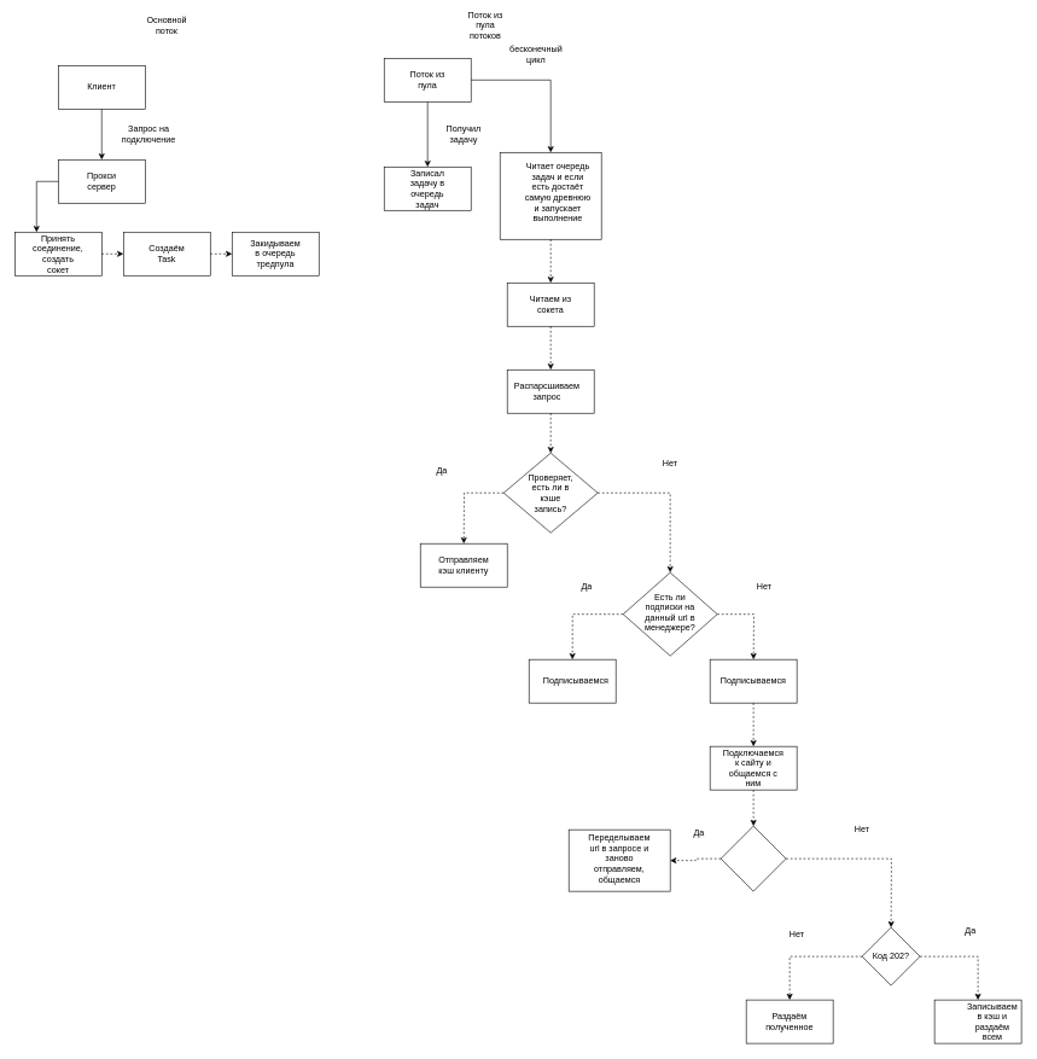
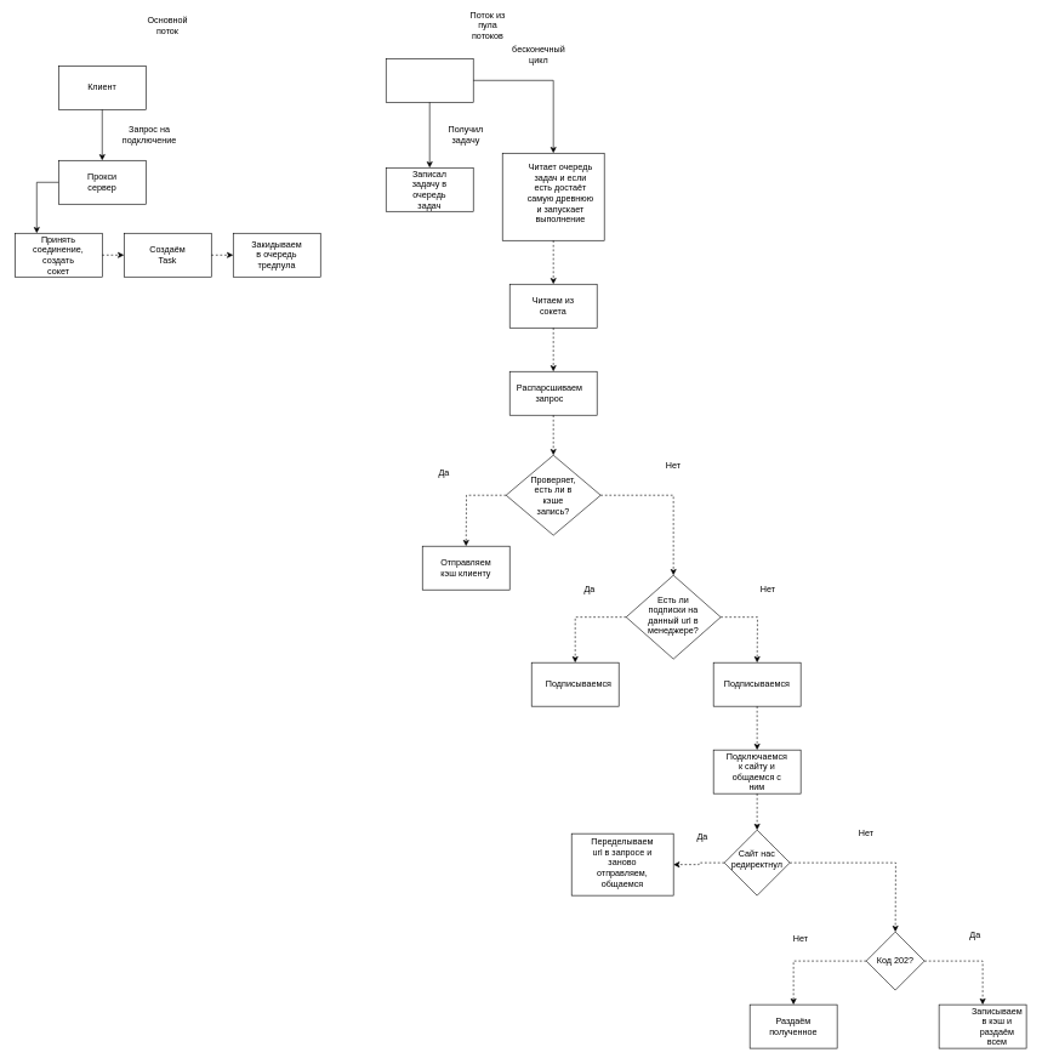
  <mxCell id="0" />
  <mxCell id="1" parent="0" />
  <mxCell id="2" value="" style="rounded=0;whiteSpace=wrap;html=1;" vertex="1" parent="1"><mxGeometry x="80" y="90" width="120" height="60" as="geometry" /></mxCell>
  <mxCell id="3" value="Клиент" style="text;html=1;align=center;verticalAlign=middle;whiteSpace=wrap;rounded=0;" vertex="1" parent="1"><mxGeometry x="110" y="105" width="60" height="30" as="geometry" /></mxCell>
  <mxCell id="4" value="" style="rounded=0;whiteSpace=wrap;html=1;" vertex="1" parent="1"><mxGeometry x="80" y="220" width="120" height="60" as="geometry" /></mxCell>
  <mxCell id="5" value="" style="endArrow=classic;html=1;rounded=0;exitX=0.5;exitY=1;exitDx=0;exitDy=0;entryX=0.5;entryY=0;entryDx=0;entryDy=0;" edge="1" parent="1" source="2" target="4"><mxGeometry width="50" height="50" relative="1" as="geometry"><mxPoint x="510" y="320" as="sourcePoint" /><mxPoint x="560" y="270" as="targetPoint" /></mxGeometry></mxCell>
  <mxCell id="6" value="Запрос на подключение" style="text;html=1;align=center;verticalAlign=middle;whiteSpace=wrap;rounded=0;" vertex="1" parent="1"><mxGeometry x="160" y="170" width="90" height="30" as="geometry" /></mxCell>
  <mxCell id="7" value="Прокси сервер" style="text;html=1;align=center;verticalAlign=middle;whiteSpace=wrap;rounded=0;" vertex="1" parent="1"><mxGeometry x="110" y="235" width="60" height="30" as="geometry" /></mxCell>
  <mxCell id="8" value="" style="rounded=0;whiteSpace=wrap;html=1;" vertex="1" parent="1"><mxGeometry x="20" y="320" width="120" height="60" as="geometry" /></mxCell>
  <mxCell id="9" value="Принять соединение, создать сокет" style="text;html=1;align=center;verticalAlign=middle;whiteSpace=wrap;rounded=0;" vertex="1" parent="1"><mxGeometry x="50" y="335" width="60" height="30" as="geometry" /></mxCell>
  <mxCell id="10" value="" style="rounded=0;whiteSpace=wrap;html=1;" vertex="1" parent="1"><mxGeometry x="170" y="320" width="120" height="60" as="geometry" /></mxCell>
  <mxCell id="11" value="Создаём Task" style="text;html=1;align=center;verticalAlign=middle;whiteSpace=wrap;rounded=0;" vertex="1" parent="1"><mxGeometry x="200" y="335" width="60" height="30" as="geometry" /></mxCell>
  <mxCell id="12" value="Text" style="text;html=1;align=center;verticalAlign=middle;whiteSpace=wrap;rounded=0;" vertex="1" parent="1"><mxGeometry x="350" y="335" width="60" height="30" as="geometry" /></mxCell>
  <mxCell id="13" value="" style="rounded=0;whiteSpace=wrap;html=1;" vertex="1" parent="1"><mxGeometry x="320" y="320" width="120" height="60" as="geometry" /></mxCell>
  <mxCell id="14" value="Закидываем в очередь тредпула" style="text;html=1;align=center;verticalAlign=middle;whiteSpace=wrap;rounded=0;" vertex="1" parent="1"><mxGeometry x="350" y="335" width="60" height="30" as="geometry" /></mxCell>
  <mxCell id="15" value="" style="endArrow=classic;html=1;rounded=0;exitX=0;exitY=0.5;exitDx=0;exitDy=0;entryX=0.25;entryY=0;entryDx=0;entryDy=0;edgeStyle=orthogonalEdgeStyle;" edge="1" parent="1" source="4" target="8"><mxGeometry width="50" height="50" relative="1" as="geometry"><mxPoint x="510" y="320" as="sourcePoint" /><mxPoint x="560" y="270" as="targetPoint" /></mxGeometry></mxCell>
  <mxCell id="16" value="" style="endArrow=classic;html=1;rounded=0;exitX=1;exitY=0.5;exitDx=0;exitDy=0;entryX=0;entryY=0.5;entryDx=0;entryDy=0;dashed=1;" edge="1" parent="1" source="8" target="10"><mxGeometry width="50" height="50" relative="1" as="geometry"><mxPoint x="510" y="320" as="sourcePoint" /><mxPoint x="560" y="270" as="targetPoint" /></mxGeometry></mxCell>
  <mxCell id="17" value="" style="endArrow=classic;html=1;rounded=0;exitX=1;exitY=0.5;exitDx=0;exitDy=0;entryX=0;entryY=0.5;entryDx=0;entryDy=0;strokeColor=default;dashed=1;" edge="1" parent="1" source="10" target="13"><mxGeometry width="50" height="50" relative="1" as="geometry"><mxPoint x="510" y="320" as="sourcePoint" /><mxPoint x="560" y="270" as="targetPoint" /></mxGeometry></mxCell>
  <mxCell id="18" value="Основной поток" style="text;html=1;align=center;verticalAlign=middle;whiteSpace=wrap;rounded=0;" vertex="1" parent="1"><mxGeometry x="200" y="20" width="60" height="30" as="geometry" /></mxCell>
  <mxCell id="19" value="Поток из пула потоков" style="text;html=1;align=center;verticalAlign=middle;whiteSpace=wrap;rounded=0;" vertex="1" parent="1"><mxGeometry x="640" y="20" width="60" height="30" as="geometry" /></mxCell>
  <mxCell id="20" value="" style="rounded=0;whiteSpace=wrap;html=1;" vertex="1" parent="1"><mxGeometry x="530" y="80" width="120" height="60" as="geometry" /></mxCell>
- <mxCell id="21" value="Поток из пула" style="text;html=1;align=center;verticalAlign=middle;whiteSpace=wrap;rounded=0;" vertex="1" parent="1"><mxGeometry x="560" y="95" width="60" height="30" as="geometry" /></mxCell>
  <mxCell id="22" value="" style="endArrow=classic;html=1;rounded=0;exitX=0.5;exitY=1;exitDx=0;exitDy=0;" edge="1" parent="1" source="20" target="23"><mxGeometry width="50" height="50" relative="1" as="geometry"><mxPoint x="510" y="320" as="sourcePoint" /><mxPoint x="590" y="260" as="targetPoint" /></mxGeometry></mxCell>
  <mxCell id="23" value="" style="rounded=0;whiteSpace=wrap;html=1;" vertex="1" parent="1"><mxGeometry x="530" y="230" width="120" height="60" as="geometry" /></mxCell>
  <mxCell id="24" value="Получил задачу" style="text;html=1;align=center;verticalAlign=middle;whiteSpace=wrap;rounded=0;" vertex="1" parent="1"><mxGeometry x="610" y="170" width="60" height="30" as="geometry" /></mxCell>
  <mxCell id="25" value="Записал задачу в очередь задач" style="text;html=1;align=center;verticalAlign=middle;whiteSpace=wrap;rounded=0;" vertex="1" parent="1"><mxGeometry x="560" y="245" width="60" height="30" as="geometry" /></mxCell>
  <mxCell id="26" value="" style="rounded=0;whiteSpace=wrap;html=1;" vertex="1" parent="1"><mxGeometry x="690" y="210" width="140" height="120" as="geometry" /></mxCell>
  <mxCell id="27" value="Читает очередь задач и если есть достаёт самую древнюю и запускает выполнение" style="text;html=1;align=center;verticalAlign=middle;whiteSpace=wrap;rounded=0;" vertex="1" parent="1"><mxGeometry x="720" y="250" width="100" height="30" as="geometry" /></mxCell>
  <mxCell id="28" value="" style="endArrow=classic;html=1;rounded=0;exitX=1;exitY=0.5;exitDx=0;exitDy=0;entryX=0.5;entryY=0;entryDx=0;entryDy=0;edgeStyle=orthogonalEdgeStyle;" edge="1" parent="1" source="20" target="26"><mxGeometry width="50" height="50" relative="1" as="geometry"><mxPoint x="510" y="320" as="sourcePoint" /><mxPoint x="560" y="270" as="targetPoint" /></mxGeometry></mxCell>
  <mxCell id="29" value="бесконечный цикл" style="text;html=1;align=center;verticalAlign=middle;whiteSpace=wrap;rounded=0;" vertex="1" parent="1"><mxGeometry x="710" y="60" width="60" height="30" as="geometry" /></mxCell>
  <mxCell id="30" value="" style="endArrow=classic;html=1;rounded=0;exitX=0.5;exitY=1;exitDx=0;exitDy=0;dashed=1;" edge="1" parent="1" source="26"><mxGeometry width="50" height="50" relative="1" as="geometry"><mxPoint x="510" y="320" as="sourcePoint" /><mxPoint x="760" y="390" as="targetPoint" /></mxGeometry></mxCell>
  <mxCell id="31" value="" style="rounded=0;whiteSpace=wrap;html=1;" vertex="1" parent="1"><mxGeometry x="700" y="390" width="120" height="60" as="geometry" /></mxCell>
  <mxCell id="32" value="Читаем из сокета" style="text;html=1;align=center;verticalAlign=middle;whiteSpace=wrap;rounded=0;" vertex="1" parent="1"><mxGeometry x="730" y="405" width="60" height="30" as="geometry" /></mxCell>
  <mxCell id="33" value="" style="endArrow=classic;html=1;rounded=0;exitX=0.5;exitY=1;exitDx=0;exitDy=0;dashed=1;" edge="1" parent="1"><mxGeometry width="50" height="50" relative="1" as="geometry"><mxPoint x="760" y="450" as="sourcePoint" /><mxPoint x="760" y="510" as="targetPoint" /></mxGeometry></mxCell>
  <mxCell id="34" value="" style="rounded=0;whiteSpace=wrap;html=1;" vertex="1" parent="1"><mxGeometry x="700" y="510" width="120" height="60" as="geometry" /></mxCell>
  <mxCell id="35" value="Распарсшиваем запрос" style="text;html=1;align=center;verticalAlign=middle;whiteSpace=wrap;rounded=0;" vertex="1" parent="1"><mxGeometry x="720" y="525" width="70" height="30" as="geometry" /></mxCell>
  <mxCell id="36" value="" style="rhombus;whiteSpace=wrap;html=1;" vertex="1" parent="1"><mxGeometry x="695" y="625" width="130" height="110" as="geometry" /></mxCell>
  <mxCell id="37" value="Проверяет, есть ли в кэше запись?" style="text;html=1;align=center;verticalAlign=middle;whiteSpace=wrap;rounded=0;" vertex="1" parent="1"><mxGeometry x="730" y="665" width="60" height="30" as="geometry" /></mxCell>
  <mxCell id="38" value="" style="endArrow=classic;html=1;rounded=0;exitX=0.5;exitY=1;exitDx=0;exitDy=0;entryX=0.5;entryY=0;entryDx=0;entryDy=0;dashed=1;" edge="1" parent="1" source="34" target="36"><mxGeometry width="50" height="50" relative="1" as="geometry"><mxPoint x="510" y="700" as="sourcePoint" /><mxPoint x="560" y="650" as="targetPoint" /></mxGeometry></mxCell>
  <mxCell id="39" value="" style="endArrow=classic;html=1;rounded=0;exitX=0;exitY=0.5;exitDx=0;exitDy=0;edgeStyle=orthogonalEdgeStyle;dashed=1;" edge="1" parent="1" source="36"><mxGeometry width="50" height="50" relative="1" as="geometry"><mxPoint x="510" y="700" as="sourcePoint" /><mxPoint x="640" y="750" as="targetPoint" /></mxGeometry></mxCell>
  <mxCell id="40" value="" style="rounded=0;whiteSpace=wrap;html=1;" vertex="1" parent="1"><mxGeometry x="580" y="750" width="120" height="60" as="geometry" /></mxCell>
  <mxCell id="41" value="Отправляем кэш клиенту" style="text;html=1;align=center;verticalAlign=middle;whiteSpace=wrap;rounded=0;" vertex="1" parent="1"><mxGeometry x="610" y="765" width="60" height="30" as="geometry" /></mxCell>
  <mxCell id="42" value="" style="endArrow=classic;html=1;rounded=0;exitX=1;exitY=0.5;exitDx=0;exitDy=0;dashed=1;edgeStyle=orthogonalEdgeStyle;entryX=0.5;entryY=0;entryDx=0;entryDy=0;" edge="1" parent="1" source="36" target="43"><mxGeometry width="50" height="50" relative="1" as="geometry"><mxPoint x="510" y="700" as="sourcePoint" /><mxPoint x="920" y="790" as="targetPoint" /></mxGeometry></mxCell>
  <mxCell id="43" value="" style="rhombus;whiteSpace=wrap;html=1;" vertex="1" parent="1"><mxGeometry x="860" y="790" width="130" height="115" as="geometry" /></mxCell>
  <mxCell id="44" value="Есть ли подписки на данный url в менеджере?" style="text;html=1;align=center;verticalAlign=middle;whiteSpace=wrap;rounded=0;" vertex="1" parent="1"><mxGeometry x="895" y="830" width="60" height="30" as="geometry" /></mxCell>
  <mxCell id="45" value="" style="endArrow=classic;html=1;rounded=0;exitX=0;exitY=0.5;exitDx=0;exitDy=0;edgeStyle=orthogonalEdgeStyle;dashed=1;" edge="1" parent="1" source="43" target="46"><mxGeometry width="50" height="50" relative="1" as="geometry"><mxPoint x="510" y="860" as="sourcePoint" /><mxPoint x="790" y="940" as="targetPoint" /></mxGeometry></mxCell>
  <mxCell id="46" value="" style="rounded=0;whiteSpace=wrap;html=1;" vertex="1" parent="1"><mxGeometry x="730" y="910" width="120" height="60" as="geometry" /></mxCell>
  <mxCell id="47" value="Подписываемся" style="text;html=1;align=center;verticalAlign=middle;whiteSpace=wrap;rounded=0;" vertex="1" parent="1"><mxGeometry x="765" y="925" width="60" height="30" as="geometry" /></mxCell>
  <mxCell id="48" value="" style="endArrow=classic;html=1;rounded=0;exitX=1;exitY=0.5;exitDx=0;exitDy=0;edgeStyle=orthogonalEdgeStyle;dashed=1;" edge="1" parent="1" source="43"><mxGeometry width="50" height="50" relative="1" as="geometry"><mxPoint x="510" y="860" as="sourcePoint" /><mxPoint x="1040" y="910" as="targetPoint" /></mxGeometry></mxCell>
  <mxCell id="49" value="" style="rounded=0;whiteSpace=wrap;html=1;" vertex="1" parent="1"><mxGeometry x="980" y="910" width="120" height="60" as="geometry" /></mxCell>
  <mxCell id="50" value="Подписываемся" style="text;html=1;align=center;verticalAlign=middle;whiteSpace=wrap;rounded=0;" vertex="1" parent="1"><mxGeometry x="1010" y="925" width="60" height="30" as="geometry" /></mxCell>
  <mxCell id="51" value="" style="rounded=0;whiteSpace=wrap;html=1;" vertex="1" parent="1"><mxGeometry x="980" y="1030" width="120" height="60" as="geometry" /></mxCell>
  <mxCell id="52" value="" style="endArrow=classic;html=1;rounded=0;exitX=0.5;exitY=1;exitDx=0;exitDy=0;entryX=0.5;entryY=0;entryDx=0;entryDy=0;dashed=1;" edge="1" parent="1" source="49" target="51"><mxGeometry width="50" height="50" relative="1" as="geometry"><mxPoint x="510" y="860" as="sourcePoint" /><mxPoint x="560" y="810" as="targetPoint" /></mxGeometry></mxCell>
  <mxCell id="53" value="Подключаемся к сайту и общаемся с ним" style="text;html=1;align=center;verticalAlign=middle;whiteSpace=wrap;rounded=0;" vertex="1" parent="1"><mxGeometry x="1010" y="1045" width="60" height="30" as="geometry" /></mxCell>
  <mxCell id="54" value="" style="rhombus;whiteSpace=wrap;html=1;" vertex="1" parent="1"><mxGeometry x="995" y="1140" width="90" height="90" as="geometry" /></mxCell>
  <mxCell id="55" value="" style="endArrow=classic;html=1;rounded=0;exitX=0.5;exitY=1;exitDx=0;exitDy=0;dashed=1;" edge="1" parent="1" source="51" target="54"><mxGeometry width="50" height="50" relative="1" as="geometry"><mxPoint x="810" y="1130" as="sourcePoint" /><mxPoint x="860" y="1080" as="targetPoint" /></mxGeometry></mxCell>
+ <mxCell id="56" value="Сайт нас редиректнул" style="text;html=1;align=center;verticalAlign=middle;whiteSpace=wrap;rounded=0;" vertex="1" parent="1"><mxGeometry x="1010" y="1165" width="60" height="30" as="geometry" /></mxCell>
  <mxCell id="57" value="" style="rounded=0;whiteSpace=wrap;html=1;" vertex="1" parent="1"><mxGeometry x="785" y="1145" width="140" height="85" as="geometry" /></mxCell>
  <mxCell id="58" value="Переделываем url в запросе и заново отправляем, общаемся" style="text;html=1;align=center;verticalAlign=middle;whiteSpace=wrap;rounded=0;" vertex="1" parent="1"><mxGeometry x="825" y="1170" width="60" height="30" as="geometry" /></mxCell>
  <mxCell id="59" value="" style="endArrow=classic;html=1;rounded=0;exitX=0;exitY=0.5;exitDx=0;exitDy=0;entryX=1;entryY=0.5;entryDx=0;entryDy=0;dashed=1;edgeStyle=orthogonalEdgeStyle;" edge="1" parent="1" source="54" target="57"><mxGeometry width="50" height="50" relative="1" as="geometry"><mxPoint x="810" y="1130" as="sourcePoint" /><mxPoint x="860" y="1080" as="targetPoint" /></mxGeometry></mxCell>
  <mxCell id="60" value="" style="endArrow=classic;html=1;rounded=0;exitX=1;exitY=0.5;exitDx=0;exitDy=0;entryX=0.5;entryY=0;entryDx=0;entryDy=0;dashed=1;edgeStyle=orthogonalEdgeStyle;" edge="1" parent="1" source="54"><mxGeometry width="50" height="50" relative="1" as="geometry"><mxPoint x="810" y="1130" as="sourcePoint" /><mxPoint x="1230" y="1280" as="targetPoint" /></mxGeometry></mxCell>
  <mxCell id="61" value="" style="rhombus;whiteSpace=wrap;html=1;" vertex="1" parent="1"><mxGeometry x="1190" y="1280" width="80" height="80" as="geometry" /></mxCell>
  <mxCell id="62" value="Код 202?" style="text;html=1;align=center;verticalAlign=middle;whiteSpace=wrap;rounded=0;" vertex="1" parent="1"><mxGeometry x="1200" y="1305" width="60" height="30" as="geometry" /></mxCell>
  <mxCell id="63" value="" style="endArrow=classic;html=1;rounded=0;exitX=0;exitY=0.5;exitDx=0;exitDy=0;edgeStyle=orthogonalEdgeStyle;dashed=1;" edge="1" parent="1" source="61" target="64"><mxGeometry width="50" height="50" relative="1" as="geometry"><mxPoint x="900" y="1370" as="sourcePoint" /><mxPoint x="950" y="1320" as="targetPoint" /></mxGeometry></mxCell>
  <mxCell id="64" value="" style="rounded=0;whiteSpace=wrap;html=1;" vertex="1" parent="1"><mxGeometry x="1030" y="1380" width="120" height="60" as="geometry" /></mxCell>
  <mxCell id="65" value="Раздаём полученное" style="text;html=1;align=center;verticalAlign=middle;whiteSpace=wrap;rounded=0;" vertex="1" parent="1"><mxGeometry x="1060" y="1395" width="60" height="30" as="geometry" /></mxCell>
  <mxCell id="66" value="" style="rounded=0;whiteSpace=wrap;html=1;" vertex="1" parent="1"><mxGeometry x="1290" y="1380" width="120" height="60" as="geometry" /></mxCell>
  <mxCell id="67" value="Записываем в кэш и раздаём всем" style="text;html=1;align=center;verticalAlign=middle;whiteSpace=wrap;rounded=0;" vertex="1" parent="1"><mxGeometry x="1340" y="1395" width="60" height="30" as="geometry" /></mxCell>
  <mxCell id="68" value="" style="endArrow=classic;html=1;rounded=0;exitX=1;exitY=0.5;exitDx=0;exitDy=0;entryX=0.5;entryY=0;entryDx=0;entryDy=0;edgeStyle=orthogonalEdgeStyle;dashed=1;" edge="1" parent="1" source="61" target="66"><mxGeometry width="50" height="50" relative="1" as="geometry"><mxPoint x="900" y="1370" as="sourcePoint" /><mxPoint x="950" y="1320" as="targetPoint" /></mxGeometry></mxCell>
  <mxCell id="69" value="Да" style="text;html=1;align=center;verticalAlign=middle;whiteSpace=wrap;rounded=0;" vertex="1" parent="1"><mxGeometry x="580" y="635" width="60" height="30" as="geometry" /></mxCell>
  <mxCell id="70" value="Нет" style="text;html=1;align=center;verticalAlign=middle;whiteSpace=wrap;rounded=0;" vertex="1" parent="1"><mxGeometry x="895" y="625" width="60" height="30" as="geometry" /></mxCell>
  <mxCell id="71" value="Да" style="text;html=1;align=center;verticalAlign=middle;whiteSpace=wrap;rounded=0;" vertex="1" parent="1"><mxGeometry x="780" y="795" width="60" height="30" as="geometry" /></mxCell>
  <mxCell id="72" value="Нет" style="text;html=1;align=center;verticalAlign=middle;whiteSpace=wrap;rounded=0;" vertex="1" parent="1"><mxGeometry x="1025" y="795" width="60" height="30" as="geometry" /></mxCell>
  <mxCell id="73" value="Да" style="text;html=1;align=center;verticalAlign=middle;whiteSpace=wrap;rounded=0;" vertex="1" parent="1"><mxGeometry x="935" y="1135" width="60" height="30" as="geometry" /></mxCell>
  <mxCell id="74" value="Нет" style="text;html=1;align=center;verticalAlign=middle;whiteSpace=wrap;rounded=0;" vertex="1" parent="1"><mxGeometry x="1160" y="1130" width="60" height="30" as="geometry" /></mxCell>
  <mxCell id="75" value="Нет" style="text;html=1;align=center;verticalAlign=middle;whiteSpace=wrap;rounded=0;" vertex="1" parent="1"><mxGeometry x="1070" y="1275" width="60" height="30" as="geometry" /></mxCell>
  <mxCell id="76" value="Да" style="text;html=1;align=center;verticalAlign=middle;whiteSpace=wrap;rounded=0;" vertex="1" parent="1"><mxGeometry x="1310" y="1270" width="60" height="30" as="geometry" /></mxCell>
